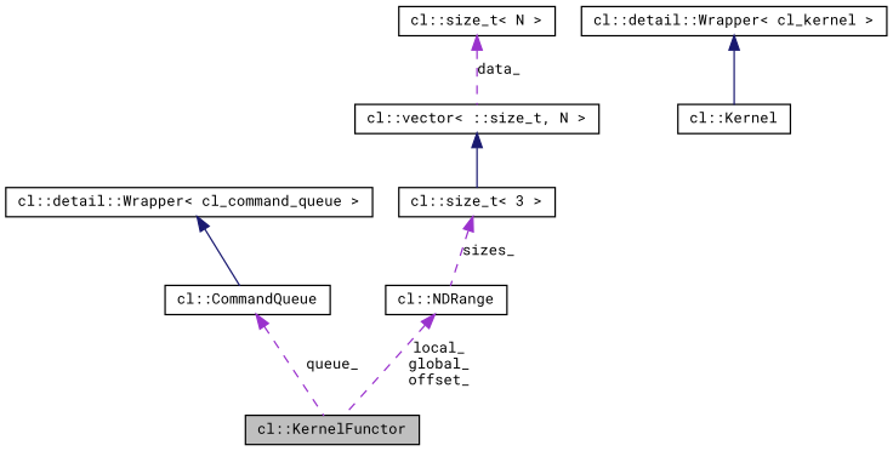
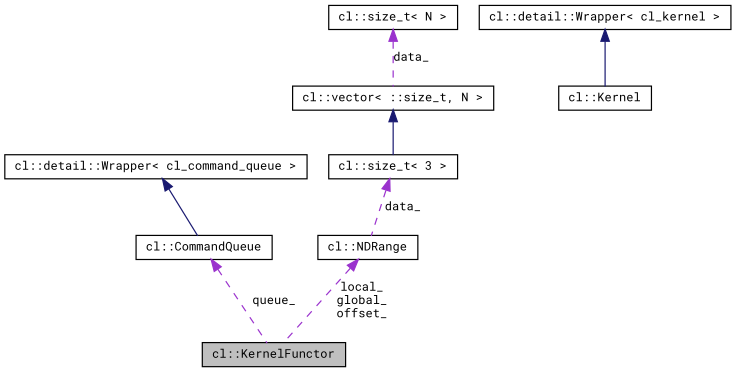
  digraph {
    fontname="Roboto Mono"
    rankdir=TB
    node [color=black fillcolor=white fontname="Roboto Mono" fontsize=10 shape=record style=filled]
    edge [color=darkorchid3 dir=back fontname="Roboto Mono" fontsize=10 labelfontname="FreeSans.ttf" labelfontsize=10 style=dashed]
    n1 [fillcolor=grey75 fontcolor=black height=0.2 label="cl::KernelFunctor" width=0.4]
    n2 [height=0.2 label="cl::Kernel" width=0.4]
    n3 [height=0.2 label="cl::detail::Wrapper\< cl_kernel \>" width=0.4]
    n4 [height=0.2 label="cl::CommandQueue" width=0.4]
    n5 [height=0.2 label="cl::detail::Wrapper\< cl_command_queue \>" width=0.4]
    n6 [height=0.2 label="cl::NDRange" width=0.4]
    n7 [height=0.2 label="cl::size_t\< 3 \>" width=0.4]
    n8 [height=0.2 label="cl::vector\< ::size_t, N \>" width=0.4]
    n9 [height=0.2 label="cl::size_t\< N \>" width=0.4]
    n3 -> n2 [color=midnightblue style=solid]
    n4 -> n1 [label=queue_]
    n5 -> n4 [color=midnightblue style=solid]
    n6 -> n1 [label="local_\nglobal_\noffset_"]
-   n7 -> n6 [label=sizes_]
+   n7 -> n6 [label=data_]
    n8 -> n7 [color=midnightblue style=solid]
    n9 -> n8 [label=data_]
  }
